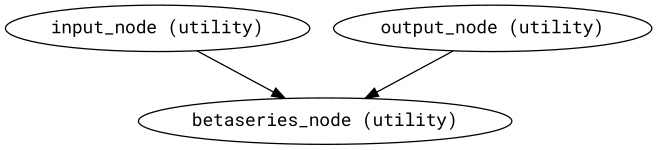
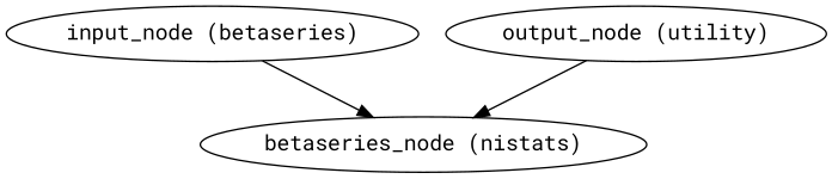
  strict digraph {
    fontname="Roboto Mono"
    node [fontname="Roboto Mono"]
    edge [fontname="Roboto Mono"]
-   "input_node (utility)"
-   "betaseries_node (nistats)" [label="betaseries_node (utility)"]
+   "input_node (utility)" [label="input_node (betaseries)"]
+   "betaseries_node (nistats)"
    "output_node (utility)"
    "input_node (utility)" -> "betaseries_node (nistats)"
    "output_node (utility)" -> "betaseries_node (nistats)"
  }
